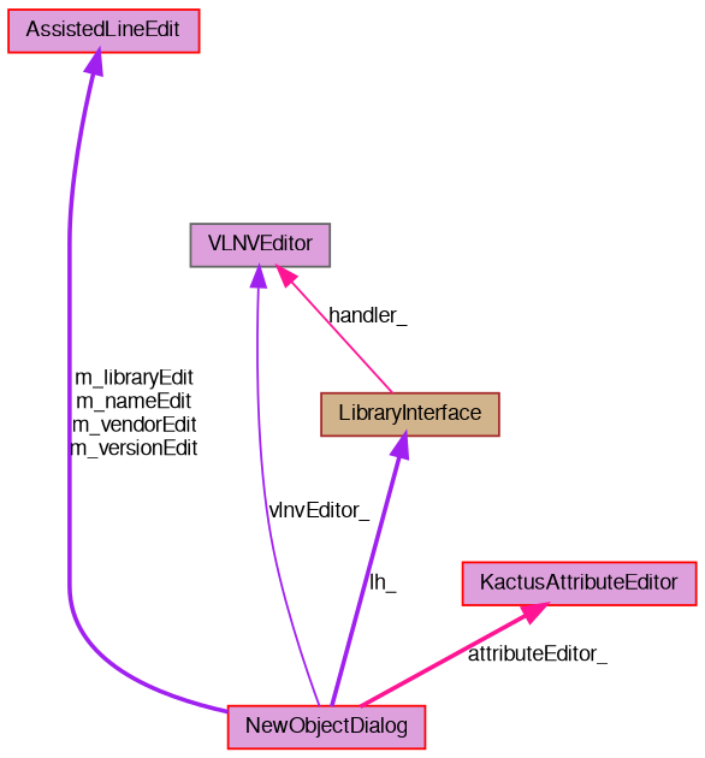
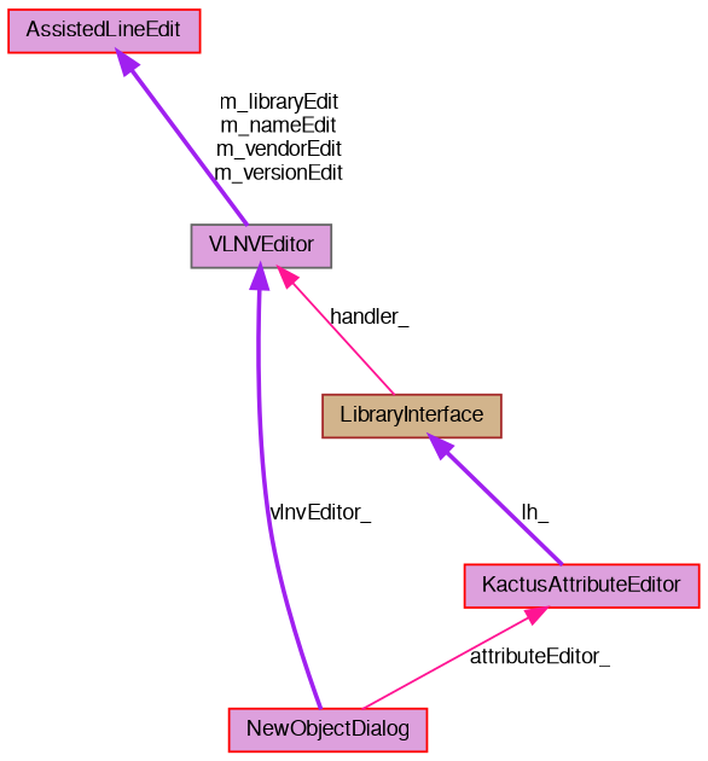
  digraph {
    node [color=red fillcolor=plum fontname=FreeSans fontsize=10 shape=record style=filled]
    edge [color=purple dir=back fontname=FreeSans fontsize=10 labelfontname=FreeSans labelfontsize=10 style=bold]
    n1 [fontcolor=black height=0.2 label=NewObjectDialog width=0.4]
    n2 [height=0.2 label=KactusAttributeEditor width=0.4]
    n3 [color=brown fillcolor=tan height=0.2 label=LibraryInterface width=0.4]
    n4 [color=gray40 height=0.2 label=VLNVEditor width=0.4]
    n5 [height=0.2 label=AssistedLineEdit width=0.4]
-   n2 -> n1 [color=deeppink label=attributeEditor_]
-   n3 -> n1 [label=lh_]
-   n4 -> n1 [label=vlnvEditor_ style=solid]
+   n2 -> n1 [color=deeppink label=attributeEditor_ style=solid]
+   n3 -> n2 [label=lh_]
+   n4 -> n1 [label=vlnvEditor_]
    n4 -> n3 [color=deeppink label=handler_ style=solid]
-   n5 -> n1 [label="m_libraryEdit\nm_nameEdit\nm_vendorEdit\nm_versionEdit"]
+   n5 -> n4 [label="m_libraryEdit\nm_nameEdit\nm_vendorEdit\nm_versionEdit"]
  }
